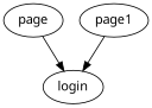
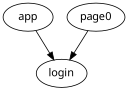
  digraph {
    fontname="Noto Sans"
    package="ru.kode.way.nav10"
    node [fontname="Noto Sans"]
    edge [fontname="Noto Sans"]
-   app [type=flow label=page]
+   app [type=flow]
    login [resultType="kotlin.Int" type=schema]
-   page1
+   page1 [label=page0]
    app -> login
    page1 -> login
  }
